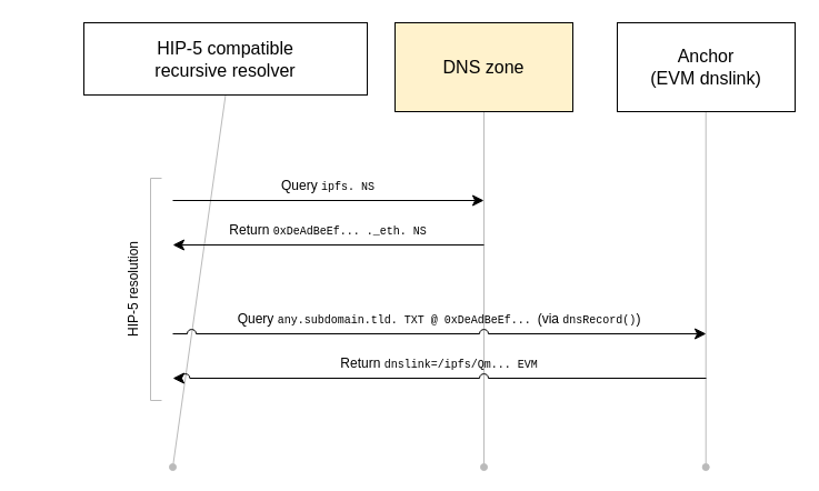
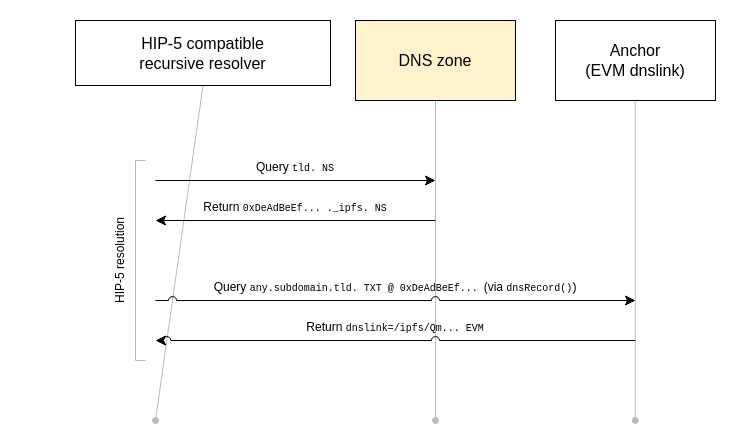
  <mxCell id="0" />
  <mxCell id="1" parent="0" />
  <mxCell id="2" value="" style="endArrow=none;html=1;rounded=0;fontSize=16;entryX=0.5;entryY=1;entryDx=0;entryDy=0;startArrow=oval;startFill=1;strokeColor=#BABABA;" edge="1" parent="1" target="5"><mxGeometry width="50" height="50" relative="1" as="geometry"><mxPoint x="155" y="420" as="sourcePoint" /><mxPoint x="365" y="240" as="targetPoint" /></mxGeometry></mxCell>
  <mxCell id="3" value="" style="endArrow=none;html=1;rounded=0;fontSize=16;entryX=0.5;entryY=1;entryDx=0;entryDy=0;startArrow=oval;startFill=1;strokeColor=#BABABA;" edge="1" parent="1"><mxGeometry width="50" height="50" relative="1" as="geometry"><mxPoint x="634.71" y="420" as="sourcePoint" /><mxPoint x="634.71" y="100" as="targetPoint" /></mxGeometry></mxCell>
  <mxCell id="4" value="" style="endArrow=none;html=1;rounded=0;fontSize=16;entryX=0.5;entryY=1;entryDx=0;entryDy=0;startArrow=oval;startFill=1;strokeColor=#BABABA;" edge="1" parent="1"><mxGeometry width="50" height="50" relative="1" as="geometry"><mxPoint x="435" y="420" as="sourcePoint" /><mxPoint x="435" y="100" as="targetPoint" /></mxGeometry></mxCell>
  <mxCell id="5" value="&lt;font style=&quot;font-size: 16px;&quot;&gt;HIP-5 compatible&lt;br&gt;recursive resolver&lt;br&gt;&lt;/font&gt;" style="rounded=0;whiteSpace=wrap;html=1;" vertex="1" parent="1"><mxGeometry x="75" y="20" width="255" height="65" as="geometry" /></mxCell>
  <mxCell id="6" value="&lt;font style=&quot;font-size: 16px;&quot;&gt;DNS zone&lt;br&gt;&lt;/font&gt;" style="rounded=0;whiteSpace=wrap;html=1;fillColor=#fff2cc;" vertex="1" parent="1"><mxGeometry x="355" y="20" width="160" height="80" as="geometry" /></mxCell>
  <mxCell id="7" value="&lt;font style=&quot;font-size: 16px;&quot;&gt;Anchor&lt;br&gt;(EVM dnslink)&lt;br&gt;&lt;/font&gt;" style="rounded=0;whiteSpace=wrap;html=1;" vertex="1" parent="1"><mxGeometry x="555" y="20" width="160" height="80" as="geometry" /></mxCell>
  <mxCell id="8" value="" style="endArrow=classic;html=1;rounded=0;fontSize=16;strokeColor=#000000;endSize=8;" edge="1" parent="1"><mxGeometry width="50" height="50" relative="1" as="geometry"><mxPoint x="155" y="180" as="sourcePoint" /><mxPoint x="435" y="180" as="targetPoint" /></mxGeometry></mxCell>
- <mxCell id="9" value="&lt;font style=&quot;&quot;&gt;&lt;span style=&quot;font-size: 12px;&quot;&gt;Query &lt;/span&gt;&lt;font style=&quot;font-size: 10px;&quot; face=&quot;Courier New&quot;&gt;ipfs. NS&lt;/font&gt;&lt;/font&gt;" style="text;html=1;strokeColor=none;fillColor=none;align=center;verticalAlign=middle;whiteSpace=wrap;rounded=0;fontSize=16;" vertex="1" parent="1"><mxGeometry x="155" y="150" width="280" height="30" as="geometry" /></mxCell>
+ <mxCell id="9" value="&lt;font style=&quot;&quot;&gt;&lt;span style=&quot;font-size: 12px;&quot;&gt;Query &lt;/span&gt;&lt;font style=&quot;font-size: 10px;&quot; face=&quot;Courier New&quot;&gt;tld. NS&lt;/font&gt;&lt;/font&gt;" style="text;html=1;strokeColor=none;fillColor=none;align=center;verticalAlign=middle;whiteSpace=wrap;rounded=0;fontSize=16;" vertex="1" parent="1"><mxGeometry x="155" y="150" width="280" height="30" as="geometry" /></mxCell>
  <mxCell id="10" value="" style="endArrow=classic;html=1;rounded=0;fontSize=16;strokeColor=#000000;endSize=8;" edge="1" parent="1"><mxGeometry width="50" height="50" relative="1" as="geometry"><mxPoint x="435" y="220" as="sourcePoint" /><mxPoint x="155" y="220" as="targetPoint" /></mxGeometry></mxCell>
- <mxCell id="11" value="&lt;span style=&quot;font-size: 12px;&quot;&gt;Return &lt;/span&gt;&lt;font style=&quot;font-size: 10px;&quot; face=&quot;Courier New&quot;&gt;0xDeAdBeEf... ._eth. NS&lt;/font&gt;" style="text;html=1;strokeColor=none;fillColor=none;align=center;verticalAlign=middle;whiteSpace=wrap;rounded=0;fontSize=16;" vertex="1" parent="1"><mxGeometry x="155" y="190" width="280" height="30" as="geometry" /></mxCell>
+ <mxCell id="11" value="&lt;span style=&quot;font-size: 12px;&quot;&gt;Return &lt;/span&gt;&lt;font style=&quot;font-size: 10px;&quot; face=&quot;Courier New&quot;&gt;0xDeAdBeEf... ._ipfs. NS&lt;/font&gt;" style="text;html=1;strokeColor=none;fillColor=none;align=center;verticalAlign=middle;whiteSpace=wrap;rounded=0;fontSize=16;" vertex="1" parent="1"><mxGeometry x="155" y="190" width="280" height="30" as="geometry" /></mxCell>
  <mxCell id="12" value="&lt;font style=&quot;&quot;&gt;&lt;span style=&quot;font-size: 12px;&quot;&gt;Query &lt;/span&gt;&lt;font style=&quot;font-size: 10px;&quot; face=&quot;Courier New&quot;&gt;any.subdomain.tld. TXT @ 0xDeAdBeEf... &lt;/font&gt;&lt;font style=&quot;&quot;&gt;&lt;span style=&quot;font-size: 12px;&quot;&gt;(via &lt;/span&gt;&lt;font style=&quot;font-size: 10px;&quot; face=&quot;Courier New&quot;&gt;dnsRecord()&lt;/font&gt;&lt;span style=&quot;font-size: 12px;&quot;&gt;)&lt;/span&gt;&lt;/font&gt;&lt;/font&gt;" style="text;html=1;strokeColor=none;fillColor=none;align=center;verticalAlign=middle;whiteSpace=wrap;rounded=0;fontSize=16;" vertex="1" parent="1"><mxGeometry x="155" y="270" width="480" height="30" as="geometry" /></mxCell>
  <mxCell id="13" value="&lt;span style=&quot;font-size: 12px;&quot;&gt;Return &lt;/span&gt;&lt;font style=&quot;font-size: 10px;&quot; face=&quot;Courier New&quot;&gt;dnslink=/ipfs/Qm... EVM&lt;/font&gt;" style="text;html=1;strokeColor=none;fillColor=none;align=center;verticalAlign=middle;whiteSpace=wrap;rounded=0;fontSize=16;" vertex="1" parent="1"><mxGeometry x="155" y="310" width="480" height="30" as="geometry" /></mxCell>
  <mxCell id="14" value="" style="endArrow=classic;html=1;rounded=0;fontSize=16;strokeColor=#000000;endSize=8;jumpStyle=arc;jumpSize=8;" edge="1" parent="1"><mxGeometry width="50" height="50" relative="1" as="geometry"><mxPoint x="155" y="300" as="sourcePoint" /><mxPoint x="635" y="300" as="targetPoint" /></mxGeometry></mxCell>
  <mxCell id="15" value="" style="endArrow=classic;html=1;rounded=0;fontSize=16;strokeColor=#000000;endSize=8;jumpStyle=arc;jumpSize=8;" edge="1" parent="1"><mxGeometry width="50" height="50" relative="1" as="geometry"><mxPoint x="635" y="340" as="sourcePoint" /><mxPoint x="155" y="340" as="targetPoint" /></mxGeometry></mxCell>
  <mxCell id="16" value="" style="endArrow=none;html=1;rounded=0;fontFamily=Courier New;fontSize=10;endSize=8;strokeColor=#BABABA;strokeWidth=1;jumpStyle=arc;jumpSize=8;" edge="1" parent="1"><mxGeometry width="50" height="50" relative="1" as="geometry"><mxPoint x="145" y="360" as="sourcePoint" /><mxPoint x="145" y="160" as="targetPoint" /><Array as="points"><mxPoint x="135" y="360" /><mxPoint x="135" y="160" /></Array></mxGeometry></mxCell>
  <mxCell id="17" value="HIP-5 resolution" style="text;html=1;strokeColor=none;fillColor=none;align=center;verticalAlign=middle;whiteSpace=wrap;rounded=0;fontFamily=Helvetica;fontSize=12;rotation=-90;" vertex="1" parent="1"><mxGeometry x="20" y="245" width="200" height="30" as="geometry" /></mxCell>
